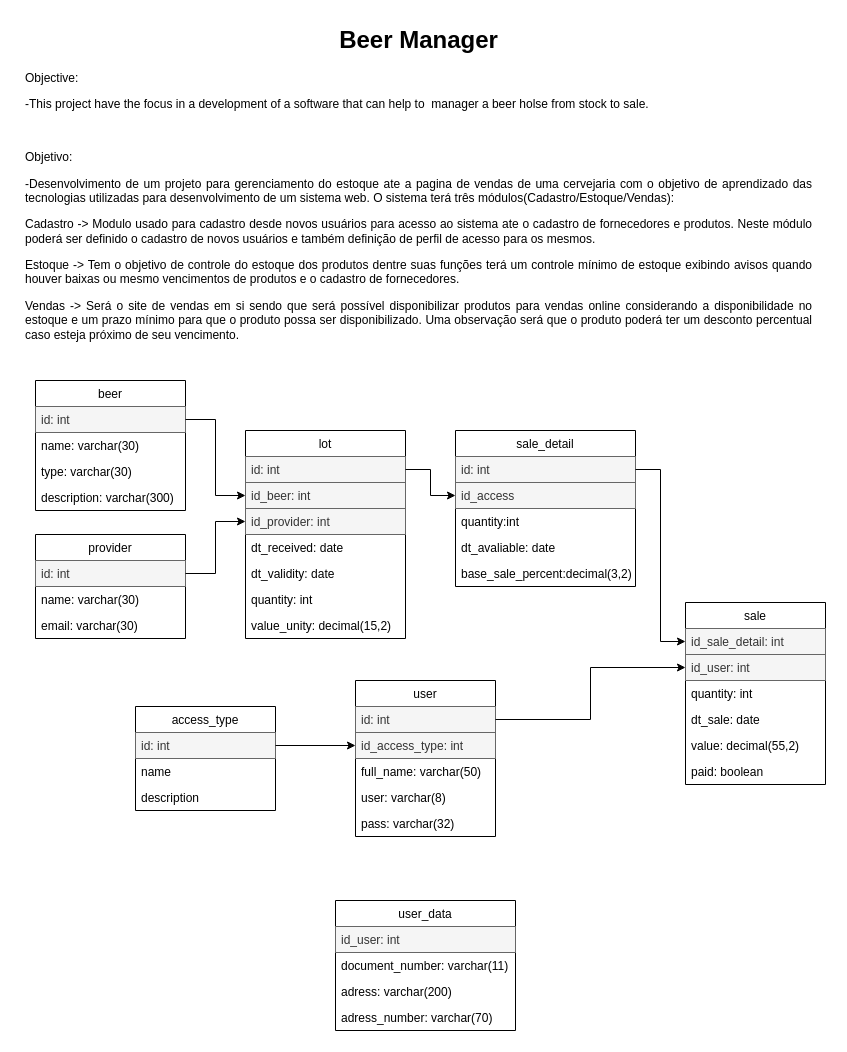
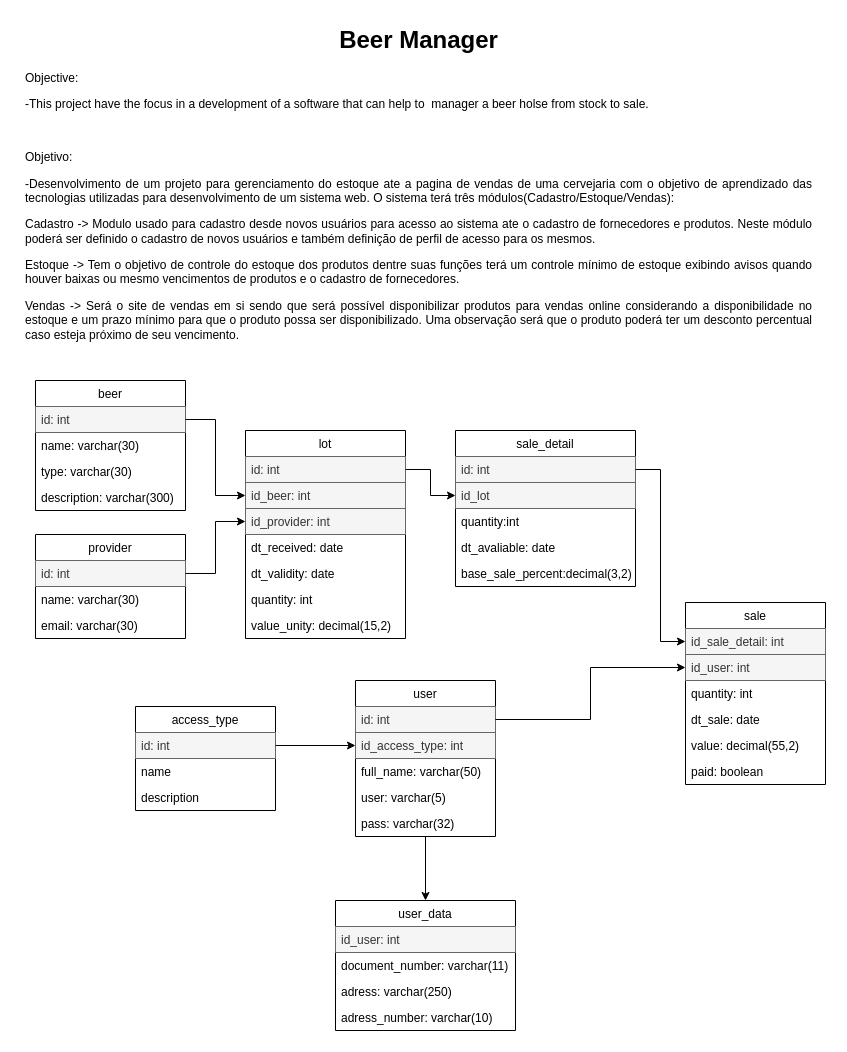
  <mxCell id="0" />
  <mxCell id="1" parent="0" />
  <mxCell id="2" value="&lt;h1 style=&quot;text-align: center&quot;&gt;Beer Manager&lt;/h1&gt;&lt;p&gt;&lt;span style=&quot;font-size: 12px&quot;&gt;Objective:&lt;/span&gt;&lt;/p&gt;&lt;p&gt;&lt;span style=&quot;font-size: 12px&quot;&gt;-This project have the focus in a development of a software that can help to&amp;nbsp; manager a beer holse from stock to sale.&lt;/span&gt;&lt;/p&gt;&lt;p&gt;&lt;span style=&quot;font-size: 12px&quot;&gt;&lt;br&gt;&lt;/span&gt;&lt;/p&gt;&lt;p&gt;&lt;span style=&quot;font-size: 12px&quot;&gt;Objetivo:&lt;/span&gt;&lt;/p&gt;&lt;p style=&quot;text-align: justify&quot;&gt;&lt;span style=&quot;font-size: 12px&quot;&gt;-Desenvolvimento de um projeto para gerenciamento do estoque ate a pagina de vendas de uma cervejaria com o objetivo de aprendizado das tecnologias&amp;nbsp;utilizadas para desenvolvimento de um sistema web. O sistema terá três módulos(Cadastro/Estoque/Vendas):&lt;/span&gt;&lt;/p&gt;&lt;p style=&quot;text-align: justify&quot;&gt;&lt;span style=&quot;font-size: 12px&quot;&gt;Cadastro -&amp;gt; Modulo usado para cadastro desde novos usuários&amp;nbsp;para acesso ao sistema ate o cadastro de fornecedores e produtos. Neste módulo poderá&amp;nbsp;ser definido o cadastro de novos usuários&amp;nbsp;e também&amp;nbsp;definição de perfil de acesso para os mesmos.&lt;/span&gt;&lt;/p&gt;&lt;p style=&quot;text-align: justify&quot;&gt;&lt;span style=&quot;font-size: 12px&quot;&gt;Estoque -&amp;gt; Tem o objetivo de controle do estoque dos produtos dentre suas funções terá um controle mínimo&amp;nbsp;de estoque exibindo avisos quando houver baixas ou mesmo vencimentos de produtos e o cadastro de fornecedores.&lt;/span&gt;&lt;/p&gt;&lt;p style=&quot;text-align: justify&quot;&gt;&lt;span style=&quot;font-size: 12px&quot;&gt;Vendas -&amp;gt; Será o site de vendas em si sendo que será possível&amp;nbsp;disponibilizar produtos para vendas online considerando a disponibilidade no estoque e um prazo mínimo&amp;nbsp;para que o produto possa ser disponibilizado. Uma observação será que o produto poderá ter um desconto percentual caso esteja próximo&amp;nbsp;de seu vencimento.&lt;/span&gt;&lt;/p&gt;&lt;p style=&quot;text-align: justify&quot;&gt;&lt;span style=&quot;font-size: 12px&quot;&gt;&lt;br&gt;&lt;/span&gt;&lt;/p&gt;&lt;span style=&quot;font-size: 12px&quot;&gt;Tecnologias:&lt;/span&gt;&lt;p&gt;&lt;span style=&quot;font-size: 12px&quot;&gt;&amp;nbsp;usadas:&amp;nbsp;&amp;nbsp;&lt;/span&gt;&lt;span&gt;PHP,&amp;nbsp;&lt;/span&gt;&lt;span&gt;MariaDb,&lt;/span&gt;&lt;span&gt;&amp;nbsp;&lt;/span&gt;&lt;span&gt;POO,&amp;nbsp;&lt;/span&gt;&lt;span&gt;MVC&lt;/span&gt;&lt;/p&gt;&lt;p&gt;&lt;span&gt;Ferramentas: Bootstrap,&amp;nbsp;&lt;/span&gt;&lt;span&gt;Jquery, Git e GitHub&lt;/span&gt;&lt;br&gt;&lt;/p&gt;" style="text;html=1;strokeColor=none;fillColor=none;spacing=5;spacingTop=-20;whiteSpace=wrap;overflow=hidden;rounded=0;" parent="1" vertex="1"><mxGeometry x="20" y="20" width="795" height="360" as="geometry" /></mxCell>
  <mxCell id="3" value="beer" style="swimlane;fontStyle=0;childLayout=stackLayout;horizontal=1;startSize=26;fillColor=none;horizontalStack=0;resizeParent=1;resizeParentMax=0;resizeLast=0;collapsible=1;marginBottom=0;" parent="1" vertex="1"><mxGeometry x="35" y="380" width="150" height="130" as="geometry" /></mxCell>
  <mxCell id="4" value="id: int" style="text;strokeColor=#666666;fillColor=#f5f5f5;align=left;verticalAlign=top;spacingLeft=4;spacingRight=4;overflow=hidden;rotatable=0;points=[[0,0.5],[1,0.5]];portConstraint=eastwest;fontColor=#333333;" parent="3" vertex="1"><mxGeometry y="26" width="150" height="26" as="geometry" /></mxCell>
  <mxCell id="5" value="name: varchar(30)" style="text;strokeColor=none;fillColor=none;align=left;verticalAlign=top;spacingLeft=4;spacingRight=4;overflow=hidden;rotatable=0;points=[[0,0.5],[1,0.5]];portConstraint=eastwest;" parent="3" vertex="1"><mxGeometry y="52" width="150" height="26" as="geometry" /></mxCell>
  <mxCell id="6" value="type: varchar(30)" style="text;strokeColor=none;fillColor=none;align=left;verticalAlign=top;spacingLeft=4;spacingRight=4;overflow=hidden;rotatable=0;points=[[0,0.5],[1,0.5]];portConstraint=eastwest;" parent="3" vertex="1"><mxGeometry y="78" width="150" height="26" as="geometry" /></mxCell>
  <mxCell id="7" value="description: varchar(300)" style="text;strokeColor=none;fillColor=none;align=left;verticalAlign=top;spacingLeft=4;spacingRight=4;overflow=hidden;rotatable=0;points=[[0,0.5],[1,0.5]];portConstraint=eastwest;" vertex="1" parent="3"><mxGeometry y="104" width="150" height="26" as="geometry" /></mxCell>
  <mxCell id="8" value="provider" style="swimlane;fontStyle=0;childLayout=stackLayout;horizontal=1;startSize=26;fillColor=none;horizontalStack=0;resizeParent=1;resizeParentMax=0;resizeLast=0;collapsible=1;marginBottom=0;" parent="1" vertex="1"><mxGeometry x="35" y="534" width="150" height="104" as="geometry" /></mxCell>
  <mxCell id="9" value="id: int" style="text;strokeColor=#666666;fillColor=#f5f5f5;align=left;verticalAlign=top;spacingLeft=4;spacingRight=4;overflow=hidden;rotatable=0;points=[[0,0.5],[1,0.5]];portConstraint=eastwest;fontColor=#333333;" parent="8" vertex="1"><mxGeometry y="26" width="150" height="26" as="geometry" /></mxCell>
  <mxCell id="10" value="name: varchar(30)" style="text;strokeColor=none;fillColor=none;align=left;verticalAlign=top;spacingLeft=4;spacingRight=4;overflow=hidden;rotatable=0;points=[[0,0.5],[1,0.5]];portConstraint=eastwest;" parent="8" vertex="1"><mxGeometry y="52" width="150" height="26" as="geometry" /></mxCell>
  <mxCell id="11" value="email: varchar(30)" style="text;strokeColor=none;fillColor=none;align=left;verticalAlign=top;spacingLeft=4;spacingRight=4;overflow=hidden;rotatable=0;points=[[0,0.5],[1,0.5]];portConstraint=eastwest;" parent="8" vertex="1"><mxGeometry y="78" width="150" height="26" as="geometry" /></mxCell>
  <mxCell id="12" value="lot" style="swimlane;fontStyle=0;childLayout=stackLayout;horizontal=1;startSize=26;fillColor=none;horizontalStack=0;resizeParent=1;resizeParentMax=0;resizeLast=0;collapsible=1;marginBottom=0;" parent="1" vertex="1"><mxGeometry x="245" y="430" width="160" height="208" as="geometry" /></mxCell>
  <mxCell id="13" value="id: int" style="text;strokeColor=#666666;fillColor=#f5f5f5;align=left;verticalAlign=top;spacingLeft=4;spacingRight=4;overflow=hidden;rotatable=0;points=[[0,0.5],[1,0.5]];portConstraint=eastwest;fontColor=#333333;" vertex="1" parent="12"><mxGeometry y="26" width="160" height="26" as="geometry" /></mxCell>
  <mxCell id="14" value="id_beer: int" style="text;strokeColor=#666666;fillColor=#f5f5f5;align=left;verticalAlign=top;spacingLeft=4;spacingRight=4;overflow=hidden;rotatable=0;points=[[0,0.5],[1,0.5]];portConstraint=eastwest;fontColor=#333333;" parent="12" vertex="1"><mxGeometry y="52" width="160" height="26" as="geometry" /></mxCell>
  <mxCell id="15" value="id_provider: int" style="text;strokeColor=#666666;fillColor=#f5f5f5;align=left;verticalAlign=top;spacingLeft=4;spacingRight=4;overflow=hidden;rotatable=0;points=[[0,0.5],[1,0.5]];portConstraint=eastwest;fontColor=#333333;" parent="12" vertex="1"><mxGeometry y="78" width="160" height="26" as="geometry" /></mxCell>
  <mxCell id="16" value="dt_received: date" style="text;strokeColor=none;fillColor=none;align=left;verticalAlign=top;spacingLeft=4;spacingRight=4;overflow=hidden;rotatable=0;points=[[0,0.5],[1,0.5]];portConstraint=eastwest;" parent="12" vertex="1"><mxGeometry y="104" width="160" height="26" as="geometry" /></mxCell>
  <mxCell id="17" value="dt_validity: date" style="text;strokeColor=none;fillColor=none;align=left;verticalAlign=top;spacingLeft=4;spacingRight=4;overflow=hidden;rotatable=0;points=[[0,0.5],[1,0.5]];portConstraint=eastwest;" parent="12" vertex="1"><mxGeometry y="130" width="160" height="26" as="geometry" /></mxCell>
  <mxCell id="18" value="quantity: int" style="text;strokeColor=none;fillColor=none;align=left;verticalAlign=top;spacingLeft=4;spacingRight=4;overflow=hidden;rotatable=0;points=[[0,0.5],[1,0.5]];portConstraint=eastwest;" parent="12" vertex="1"><mxGeometry y="156" width="160" height="26" as="geometry" /></mxCell>
  <mxCell id="19" value="value_unity: decimal(15,2)" style="text;strokeColor=none;fillColor=none;align=left;verticalAlign=top;spacingLeft=4;spacingRight=4;overflow=hidden;rotatable=0;points=[[0,0.5],[1,0.5]];portConstraint=eastwest;" parent="12" vertex="1"><mxGeometry y="182" width="160" height="26" as="geometry" /></mxCell>
  <mxCell id="20" style="edgeStyle=orthogonalEdgeStyle;rounded=0;orthogonalLoop=1;jettySize=auto;html=1;" parent="1" source="9" target="15" edge="1"><mxGeometry relative="1" as="geometry" /></mxCell>
  <mxCell id="21" style="edgeStyle=orthogonalEdgeStyle;rounded=0;orthogonalLoop=1;jettySize=auto;html=1;" parent="1" source="4" target="14" edge="1"><mxGeometry relative="1" as="geometry" /></mxCell>
+ <mxCell id="22" value="" style="edgeStyle=orthogonalEdgeStyle;rounded=0;orthogonalLoop=1;jettySize=auto;html=1;" edge="1" parent="1" source="23" target="34"><mxGeometry relative="1" as="geometry" /></mxCell>
  <mxCell id="23" value="user" style="swimlane;fontStyle=0;childLayout=stackLayout;horizontal=1;startSize=26;fillColor=none;horizontalStack=0;resizeParent=1;resizeParentMax=0;resizeLast=0;collapsible=1;marginBottom=0;" vertex="1" parent="1"><mxGeometry x="355" y="680" width="140" height="156" as="geometry" /></mxCell>
  <mxCell id="24" value="id: int" style="text;strokeColor=#666666;fillColor=#f5f5f5;align=left;verticalAlign=top;spacingLeft=4;spacingRight=4;overflow=hidden;rotatable=0;points=[[0,0.5],[1,0.5]];portConstraint=eastwest;fontColor=#333333;" vertex="1" parent="23"><mxGeometry y="26" width="140" height="26" as="geometry" /></mxCell>
  <mxCell id="25" value="id_access_type: int" style="text;strokeColor=#666666;fillColor=#f5f5f5;align=left;verticalAlign=top;spacingLeft=4;spacingRight=4;overflow=hidden;rotatable=0;points=[[0,0.5],[1,0.5]];portConstraint=eastwest;fontColor=#333333;" vertex="1" parent="23"><mxGeometry y="52" width="140" height="26" as="geometry" /></mxCell>
  <mxCell id="26" value="full_name: varchar(50)" style="text;strokeColor=none;fillColor=none;align=left;verticalAlign=top;spacingLeft=4;spacingRight=4;overflow=hidden;rotatable=0;points=[[0,0.5],[1,0.5]];portConstraint=eastwest;" vertex="1" parent="23"><mxGeometry y="78" width="140" height="26" as="geometry" /></mxCell>
- <mxCell id="27" value="user: varchar(8)" style="text;strokeColor=none;fillColor=none;align=left;verticalAlign=top;spacingLeft=4;spacingRight=4;overflow=hidden;rotatable=0;points=[[0,0.5],[1,0.5]];portConstraint=eastwest;" vertex="1" parent="23"><mxGeometry y="104" width="140" height="26" as="geometry" /></mxCell>
+ <mxCell id="27" value="user: varchar(5)" style="text;strokeColor=none;fillColor=none;align=left;verticalAlign=top;spacingLeft=4;spacingRight=4;overflow=hidden;rotatable=0;points=[[0,0.5],[1,0.5]];portConstraint=eastwest;" vertex="1" parent="23"><mxGeometry y="104" width="140" height="26" as="geometry" /></mxCell>
  <mxCell id="28" value="pass: varchar(32)" style="text;strokeColor=none;fillColor=none;align=left;verticalAlign=top;spacingLeft=4;spacingRight=4;overflow=hidden;rotatable=0;points=[[0,0.5],[1,0.5]];portConstraint=eastwest;" vertex="1" parent="23"><mxGeometry y="130" width="140" height="26" as="geometry" /></mxCell>
  <mxCell id="29" value="access_type" style="swimlane;fontStyle=0;childLayout=stackLayout;horizontal=1;startSize=26;fillColor=none;horizontalStack=0;resizeParent=1;resizeParentMax=0;resizeLast=0;collapsible=1;marginBottom=0;" vertex="1" parent="1"><mxGeometry x="135" y="706" width="140" height="104" as="geometry" /></mxCell>
  <mxCell id="30" value="id: int" style="text;strokeColor=#666666;fillColor=#f5f5f5;align=left;verticalAlign=top;spacingLeft=4;spacingRight=4;overflow=hidden;rotatable=0;points=[[0,0.5],[1,0.5]];portConstraint=eastwest;fontColor=#333333;" vertex="1" parent="29"><mxGeometry y="26" width="140" height="26" as="geometry" /></mxCell>
  <mxCell id="31" value="name" style="text;strokeColor=none;fillColor=none;align=left;verticalAlign=top;spacingLeft=4;spacingRight=4;overflow=hidden;rotatable=0;points=[[0,0.5],[1,0.5]];portConstraint=eastwest;" vertex="1" parent="29"><mxGeometry y="52" width="140" height="26" as="geometry" /></mxCell>
  <mxCell id="32" value="description" style="text;strokeColor=none;fillColor=none;align=left;verticalAlign=top;spacingLeft=4;spacingRight=4;overflow=hidden;rotatable=0;points=[[0,0.5],[1,0.5]];portConstraint=eastwest;" vertex="1" parent="29"><mxGeometry y="78" width="140" height="26" as="geometry" /></mxCell>
  <mxCell id="33" style="edgeStyle=orthogonalEdgeStyle;rounded=0;orthogonalLoop=1;jettySize=auto;html=1;" edge="1" parent="1" source="30" target="25"><mxGeometry relative="1" as="geometry" /></mxCell>
  <mxCell id="34" value="user_data" style="swimlane;fontStyle=0;childLayout=stackLayout;horizontal=1;startSize=26;fillColor=none;horizontalStack=0;resizeParent=1;resizeParentMax=0;resizeLast=0;collapsible=1;marginBottom=0;" vertex="1" parent="1"><mxGeometry x="335" y="900" width="180" height="130" as="geometry" /></mxCell>
  <mxCell id="35" value="id_user: int" style="text;strokeColor=#666666;fillColor=#f5f5f5;align=left;verticalAlign=top;spacingLeft=4;spacingRight=4;overflow=hidden;rotatable=0;points=[[0,0.5],[1,0.5]];portConstraint=eastwest;fontColor=#333333;" vertex="1" parent="34"><mxGeometry y="26" width="180" height="26" as="geometry" /></mxCell>
  <mxCell id="36" value="document_number: varchar(11)" style="text;strokeColor=none;fillColor=none;align=left;verticalAlign=top;spacingLeft=4;spacingRight=4;overflow=hidden;rotatable=0;points=[[0,0.5],[1,0.5]];portConstraint=eastwest;" vertex="1" parent="34"><mxGeometry y="52" width="180" height="26" as="geometry" /></mxCell>
- <mxCell id="37" value="adress: varchar(200)" style="text;strokeColor=none;fillColor=none;align=left;verticalAlign=top;spacingLeft=4;spacingRight=4;overflow=hidden;rotatable=0;points=[[0,0.5],[1,0.5]];portConstraint=eastwest;" vertex="1" parent="34"><mxGeometry y="78" width="180" height="26" as="geometry" /></mxCell>
- <mxCell id="38" value="adress_number: varchar(70)" style="text;strokeColor=none;fillColor=none;align=left;verticalAlign=top;spacingLeft=4;spacingRight=4;overflow=hidden;rotatable=0;points=[[0,0.5],[1,0.5]];portConstraint=eastwest;" vertex="1" parent="34"><mxGeometry y="104" width="180" height="26" as="geometry" /></mxCell>
+ <mxCell id="37" value="adress: varchar(250)" style="text;strokeColor=none;fillColor=none;align=left;verticalAlign=top;spacingLeft=4;spacingRight=4;overflow=hidden;rotatable=0;points=[[0,0.5],[1,0.5]];portConstraint=eastwest;" vertex="1" parent="34"><mxGeometry y="78" width="180" height="26" as="geometry" /></mxCell>
+ <mxCell id="38" value="adress_number: varchar(10)" style="text;strokeColor=none;fillColor=none;align=left;verticalAlign=top;spacingLeft=4;spacingRight=4;overflow=hidden;rotatable=0;points=[[0,0.5],[1,0.5]];portConstraint=eastwest;" vertex="1" parent="34"><mxGeometry y="104" width="180" height="26" as="geometry" /></mxCell>
  <mxCell id="39" value="sale" style="swimlane;fontStyle=0;childLayout=stackLayout;horizontal=1;startSize=26;fillColor=none;horizontalStack=0;resizeParent=1;resizeParentMax=0;resizeLast=0;collapsible=1;marginBottom=0;" vertex="1" parent="1"><mxGeometry x="685" y="602" width="140" height="182" as="geometry" /></mxCell>
  <mxCell id="40" value="id_sale_detail: int" style="text;strokeColor=#666666;fillColor=#f5f5f5;align=left;verticalAlign=top;spacingLeft=4;spacingRight=4;overflow=hidden;rotatable=0;points=[[0,0.5],[1,0.5]];portConstraint=eastwest;fontColor=#333333;" vertex="1" parent="39"><mxGeometry y="26" width="140" height="26" as="geometry" /></mxCell>
  <mxCell id="41" value="id_user: int" style="text;strokeColor=#666666;fillColor=#f5f5f5;align=left;verticalAlign=top;spacingLeft=4;spacingRight=4;overflow=hidden;rotatable=0;points=[[0,0.5],[1,0.5]];portConstraint=eastwest;fontColor=#333333;" vertex="1" parent="39"><mxGeometry y="52" width="140" height="26" as="geometry" /></mxCell>
  <mxCell id="42" value="quantity: int" style="text;strokeColor=none;fillColor=none;align=left;verticalAlign=top;spacingLeft=4;spacingRight=4;overflow=hidden;rotatable=0;points=[[0,0.5],[1,0.5]];portConstraint=eastwest;" vertex="1" parent="39"><mxGeometry y="78" width="140" height="26" as="geometry" /></mxCell>
  <mxCell id="43" value="dt_sale: date" style="text;strokeColor=none;fillColor=none;align=left;verticalAlign=top;spacingLeft=4;spacingRight=4;overflow=hidden;rotatable=0;points=[[0,0.5],[1,0.5]];portConstraint=eastwest;" vertex="1" parent="39"><mxGeometry y="104" width="140" height="26" as="geometry" /></mxCell>
  <mxCell id="44" value="value: decimal(55,2)" style="text;strokeColor=none;fillColor=none;align=left;verticalAlign=top;spacingLeft=4;spacingRight=4;overflow=hidden;rotatable=0;points=[[0,0.5],[1,0.5]];portConstraint=eastwest;" vertex="1" parent="39"><mxGeometry y="130" width="140" height="26" as="geometry" /></mxCell>
  <mxCell id="45" value="paid: boolean" style="text;strokeColor=none;fillColor=none;align=left;verticalAlign=top;spacingLeft=4;spacingRight=4;overflow=hidden;rotatable=0;points=[[0,0.5],[1,0.5]];portConstraint=eastwest;" vertex="1" parent="39"><mxGeometry y="156" width="140" height="26" as="geometry" /></mxCell>
  <mxCell id="46" value="sale_detail" style="swimlane;fontStyle=0;childLayout=stackLayout;horizontal=1;startSize=26;fillColor=none;horizontalStack=0;resizeParent=1;resizeParentMax=0;resizeLast=0;collapsible=1;marginBottom=0;" vertex="1" parent="1"><mxGeometry x="455" y="430" width="180" height="156" as="geometry" /></mxCell>
  <mxCell id="47" value="id: int" style="text;strokeColor=#666666;fillColor=#f5f5f5;align=left;verticalAlign=top;spacingLeft=4;spacingRight=4;overflow=hidden;rotatable=0;points=[[0,0.5],[1,0.5]];portConstraint=eastwest;fontColor=#333333;" vertex="1" parent="46"><mxGeometry y="26" width="180" height="26" as="geometry" /></mxCell>
- <mxCell id="48" value="id_access" style="text;strokeColor=#666666;fillColor=#f5f5f5;align=left;verticalAlign=top;spacingLeft=4;spacingRight=4;overflow=hidden;rotatable=0;points=[[0,0.5],[1,0.5]];portConstraint=eastwest;fontColor=#333333;" vertex="1" parent="46"><mxGeometry y="52" width="180" height="26" as="geometry" /></mxCell>
+ <mxCell id="48" value="id_lot" style="text;strokeColor=#666666;fillColor=#f5f5f5;align=left;verticalAlign=top;spacingLeft=4;spacingRight=4;overflow=hidden;rotatable=0;points=[[0,0.5],[1,0.5]];portConstraint=eastwest;fontColor=#333333;" vertex="1" parent="46"><mxGeometry y="52" width="180" height="26" as="geometry" /></mxCell>
  <mxCell id="49" value="quantity:int" style="text;strokeColor=none;fillColor=none;align=left;verticalAlign=top;spacingLeft=4;spacingRight=4;overflow=hidden;rotatable=0;points=[[0,0.5],[1,0.5]];portConstraint=eastwest;" vertex="1" parent="46"><mxGeometry y="78" width="180" height="26" as="geometry" /></mxCell>
  <mxCell id="50" value="dt_avaliable: date" style="text;strokeColor=none;fillColor=none;align=left;verticalAlign=top;spacingLeft=4;spacingRight=4;overflow=hidden;rotatable=0;points=[[0,0.5],[1,0.5]];portConstraint=eastwest;" vertex="1" parent="46"><mxGeometry y="104" width="180" height="26" as="geometry" /></mxCell>
  <mxCell id="51" value="base_sale_percent:decimal(3,2)" style="text;strokeColor=none;fillColor=none;align=left;verticalAlign=top;spacingLeft=4;spacingRight=4;overflow=hidden;rotatable=0;points=[[0,0.5],[1,0.5]];portConstraint=eastwest;" vertex="1" parent="46"><mxGeometry y="130" width="180" height="26" as="geometry" /></mxCell>
  <mxCell id="52" style="edgeStyle=orthogonalEdgeStyle;rounded=0;orthogonalLoop=1;jettySize=auto;html=1;" edge="1" parent="1" source="13" target="48"><mxGeometry relative="1" as="geometry" /></mxCell>
  <mxCell id="53" style="edgeStyle=orthogonalEdgeStyle;rounded=0;orthogonalLoop=1;jettySize=auto;html=1;" edge="1" parent="1" source="47" target="40"><mxGeometry relative="1" as="geometry" /></mxCell>
  <mxCell id="54" style="edgeStyle=orthogonalEdgeStyle;rounded=0;orthogonalLoop=1;jettySize=auto;html=1;" edge="1" parent="1" source="24" target="41"><mxGeometry relative="1" as="geometry" /></mxCell>
